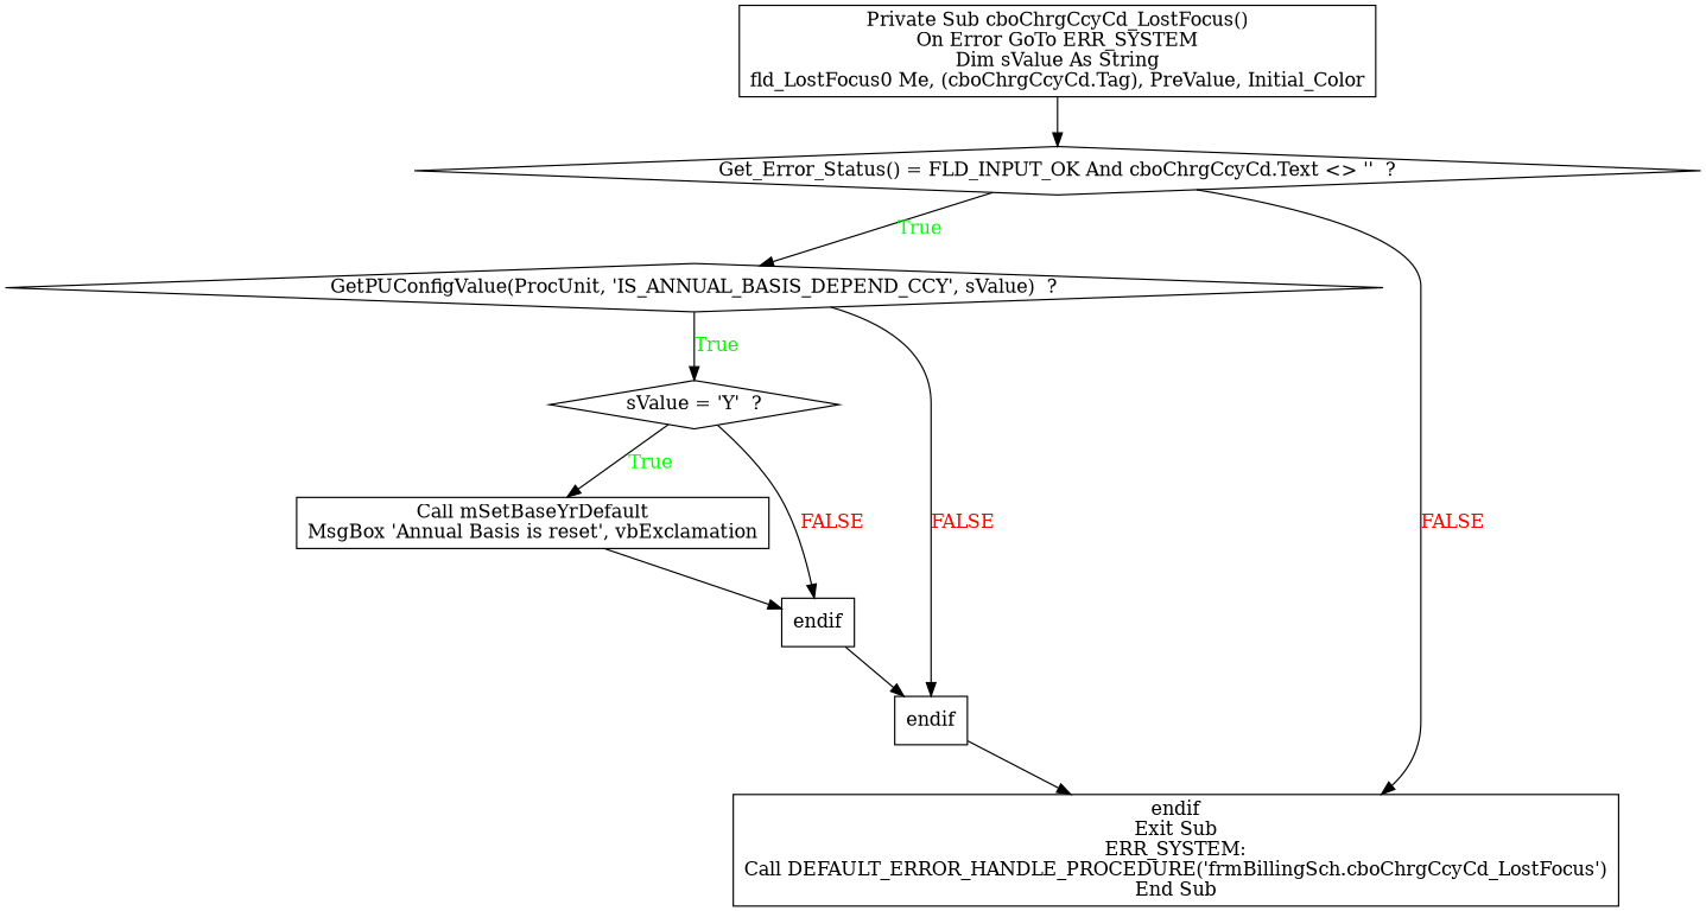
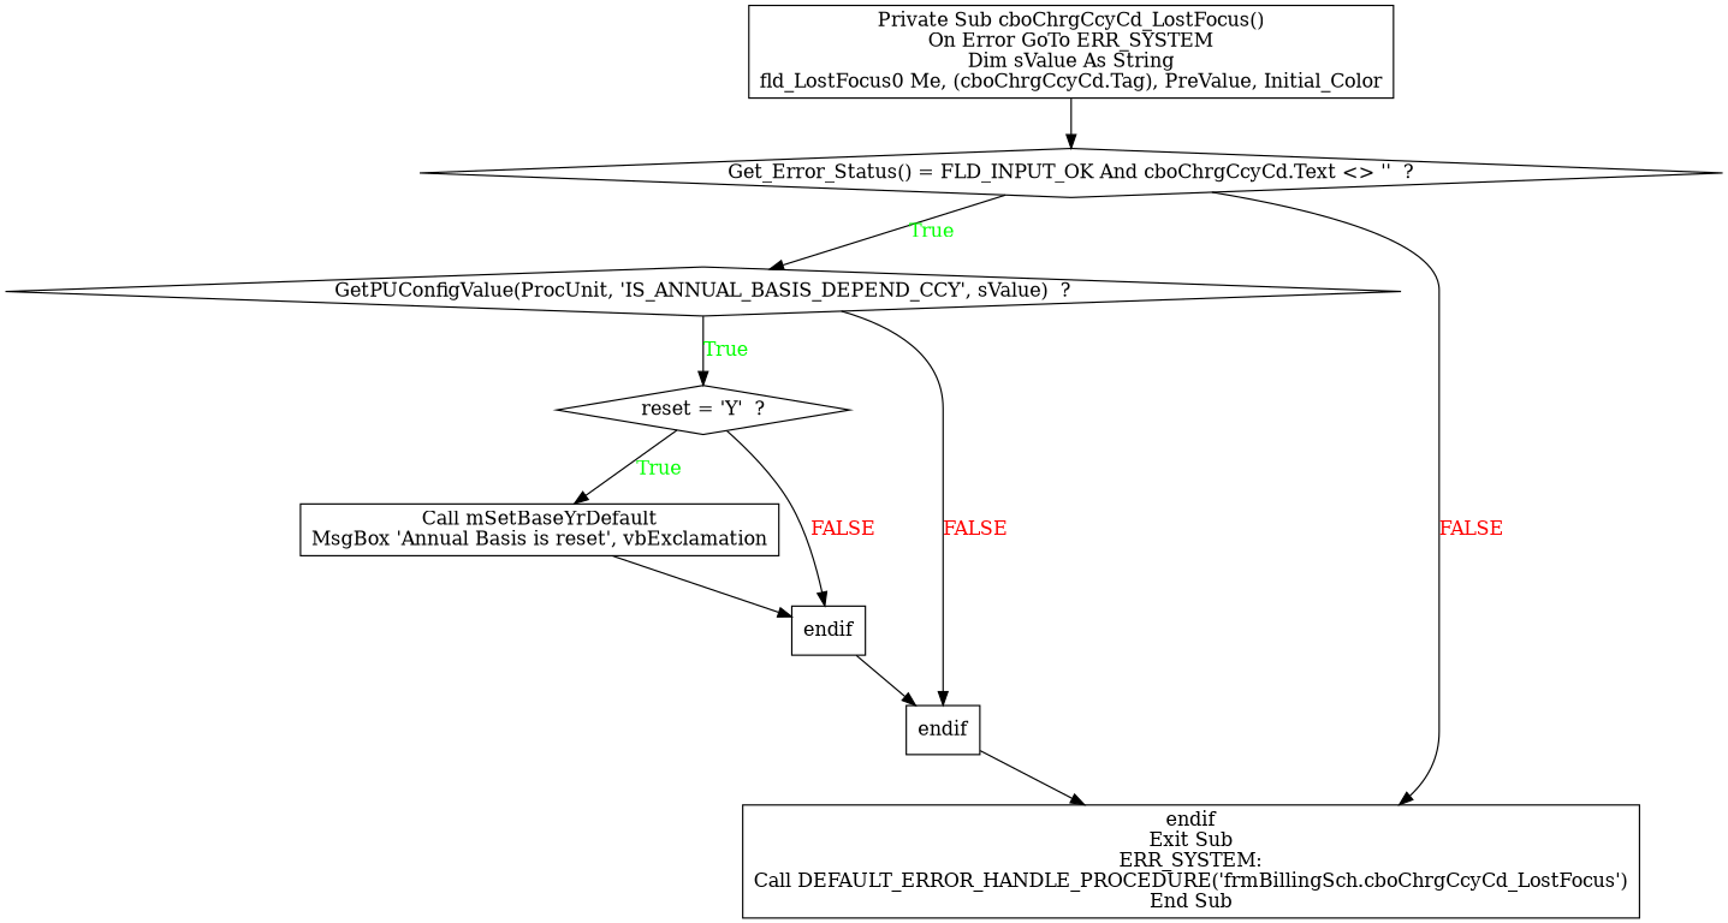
  digraph {
    node [shape=box]
    n1 [label="Private Sub cboChrgCcyCd_LostFocus()\nOn Error GoTo ERR_SYSTEM\nDim sValue As String\nfld_LostFocus0 Me, (cboChrgCcyCd.Tag), PreValue, Initial_Color"]
    n2 [label="Get_Error_Status() = FLD_INPUT_OK And cboChrgCcyCd.Text <> ''  ?" shape=diamond]
    n3 [label="GetPUConfigValue(ProcUnit, 'IS_ANNUAL_BASIS_DEPEND_CCY', sValue)  ?" shape=diamond]
    n4 [label="endif\nExit Sub\nERR_SYSTEM:\nCall DEFAULT_ERROR_HANDLE_PROCEDURE('frmBillingSch.cboChrgCcyCd_LostFocus')\nEnd Sub"]
-   n5 [label="sValue = 'Y'  ?" shape=diamond]
+   n5 [label="reset = 'Y'  ?" shape=diamond]
    n6 [label=endif]
    n7 [label="Call mSetBaseYrDefault\nMsgBox 'Annual Basis is reset', vbExclamation"]
    n8 [label=endif]
    n1 -> n2
    n2 -> n3 [fontcolor=GREEN label=True]
    n2 -> n4 [fontcolor=RED label=FALSE]
    n3 -> n5 [fontcolor=GREEN label=True]
    n3 -> n6 [fontcolor=RED label=FALSE]
    n5 -> n7 [fontcolor=GREEN label=True]
    n5 -> n8 [fontcolor=RED label=FALSE]
    n6 -> n4
    n7 -> n8
    n8 -> n6
  }
